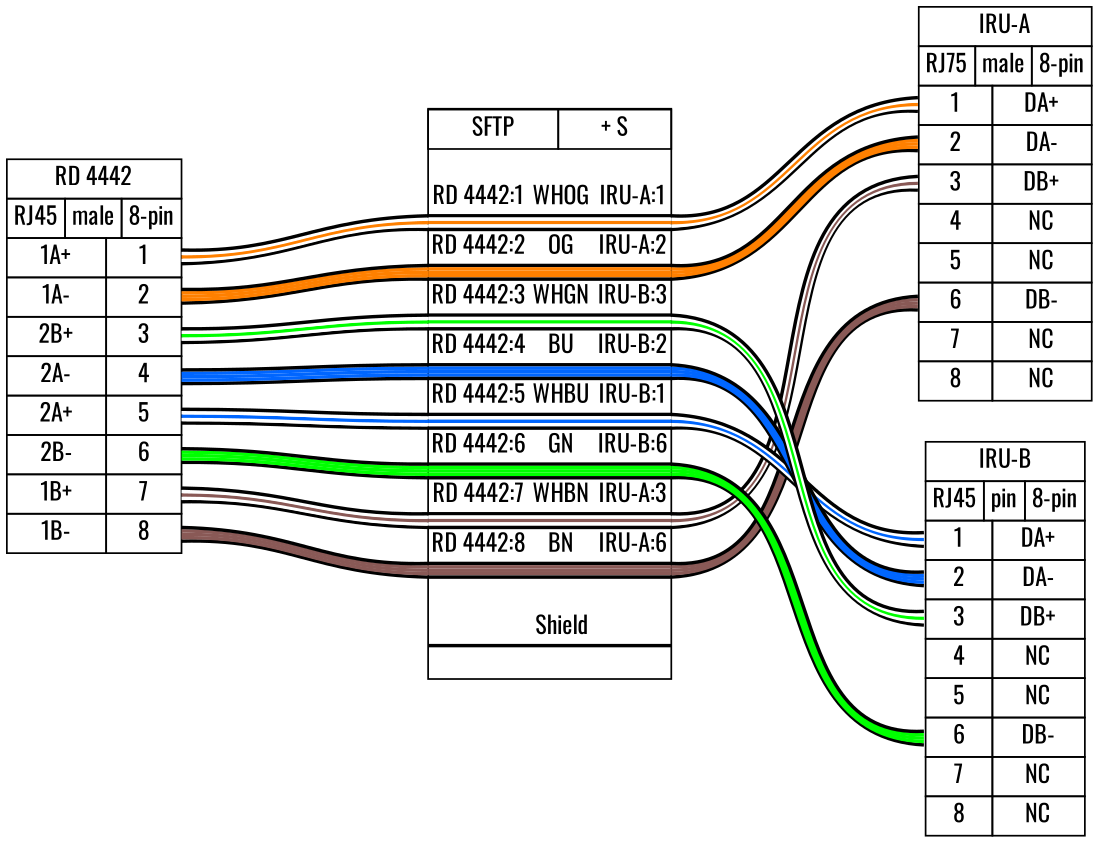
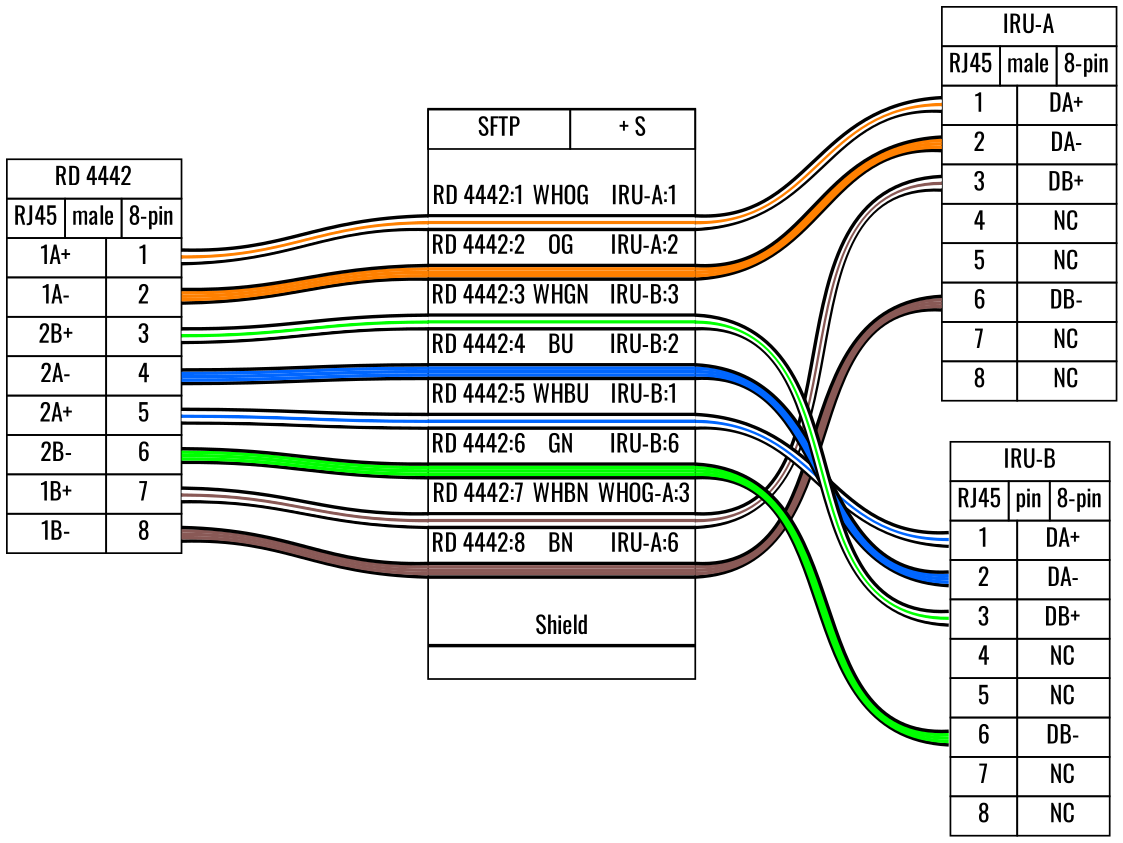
  graph {
    bgcolor=white
    fontname=Oswald
    nodesep=0.33
    rankdir=LR
    ranksep=2
    node [fillcolor=white fontname=Oswald margin=0 shape=none style=filled]
    edge [color="#000000:#ffffff:#ff8000:#ffffff:#000000" fontname=Oswald headport="p1l:w" style=bold]
    n1 [label=< <table border="0" cellspacing="0" cellpadding="0">  <tr><td>   <table border="0" cellspacing="0" cellpadding="3" cellborder="1"><tr>    <td balign="left">RD 4442</td>   </tr></table>  </td></tr>  <tr><td>   <table border="0" cellspacing="0" cellpadding="3" cellborder="1"><tr>    <td balign="left">RJ45</td>    <td balign="left">male</td>    <td balign="left">8-pin</td>   </tr></table>  </td></tr>  <tr><td>   <table border="0" cellspacing="0" cellpadding="3" cellborder="1">    <tr>     <td>1A+</td>     <td port="p1r">1</td>    </tr>    <tr>     <td>1A-</td>     <td port="p2r">2</td>    </tr>    <tr>     <td>2B+</td>     <td port="p3r">3</td>    </tr>    <tr>     <td>2A-</td>     <td port="p4r">4</td>    </tr>    <tr>     <td>2A+</td>     <td port="p5r">5</td>    </tr>    <tr>     <td>2B-</td>     <td port="p6r">6</td>    </tr>    <tr>     <td>1B+</td>     <td port="p7r">7</td>    </tr>    <tr>     <td>1B-</td>     <td port="p8r">8</td>    </tr>   </table>  </td></tr> </table> >]
-   n2 [label=< <table border="0" cellspacing="0" cellpadding="0">  <tr><td>   <table border="0" cellspacing="0" cellpadding="3" cellborder="1"><tr>    <td balign="left">SFTP</td>    <td balign="left">+ S</td>   </tr></table>  </td></tr>  <tr><td>   <table border="0" cellspacing="0" cellborder="0">    <tr><td>&nbsp;</td></tr>    <tr>     <td>RD 4442:1</td>     <td>WHOG</td>     <td>IRU-A:1</td>    </tr>    <tr>     <td colspan="3" border="0" cellspacing="0" cellpadding="0" port="w1" height="10">      <table cellspacing="0" cellborder="0" border="0">       <tr><td colspan="3" cellpadding="0" height="2" bgcolor="#000000" border="0"></td></tr>       <tr><td colspan="3" cellpadding="0" height="2" bgcolor="#ffffff" border="0"></td></tr>       <tr><td colspan="3" cellpadding="0" height="2" bgcolor="#ff8000" border="0"></td></tr>       <tr><td colspan="3" cellpadding="0" height="2" bgcolor="#ffffff" border="0"></td></tr>       <tr><td colspan="3" cellpadding="0" height="2" bgcolor="#000000" border="0"></td></tr>      </table>     </td>    </tr>    <tr>     <td>RD 4442:2</td>     <td>OG</td>     <td>IRU-A:2</td>    </tr>    <tr>     <td colspan="3" border="0" cellspacing="0" cellpadding="0" port="w2" height="10">      <table cellspacing="0" cellborder="0" border="0">       <tr><td colspan="3" cellpadding="0" height="2" bgcolor="#000000" border="0"></td></tr>       <tr><td colspan="3" cellpadding="0" height="2" bgcolor="#ff8000" border="0"></td></tr>       <tr><td colspan="3" cellpadding="0" height="2" bgcolor="#ff8000" border="0"></td></tr>       <tr><td colspan="3" cellpadding="0" height="2" bgcolor="#ff8000" border="0"></td></tr>       <tr><td colspan="3" cellpadding="0" height="2" bgcolor="#000000" border="0"></td></tr>      </table>     </td>    </tr>    <tr>     <td>RD 4442:3</td>     <td>WHGN</td>     <td>IRU-B:3</td>    </tr>    <tr>     <td colspan="3" border="0" cellspacing="0" cellpadding="0" port="w3" height="10">      <table cellspacing="0" cellborder="0" border="0">       <tr><td colspan="3" cellpadding="0" height="2" bgcolor="#000000" border="0"></td></tr>       <tr><td colspan="3" cellpadding="0" height="2" bgcolor="#ffffff" border="0"></td></tr>       <tr><td colspan="3" cellpadding="0" height="2" bgcolor="#00ff00" border="0"></td></tr>       <tr><td colspan="3" cellpadding="0" height="2" bgcolor="#ffffff" border="0"></td></tr>       <tr><td colspan="3" cellpadding="0" height="2" bgcolor="#000000" border="0"></td></tr>      </table>     </td>    </tr>    <tr>     <td>RD 4442:4</td>     <td>BU</td>     <td>IRU-B:2</td>    </tr>    <tr>     <td colspan="3" border="0" cellspacing="0" cellpadding="0" port="w4" height="10">      <table cellspacing="0" cellborder="0" border="0">       <tr><td colspan="3" cellpadding="0" height="2" bgcolor="#000000" border="0"></td></tr>       <tr><td colspan="3" cellpadding="0" height="2" bgcolor="#0066ff" border="0"></td></tr>       <tr><td colspan="3" cellpadding="0" height="2" bgcolor="#0066ff" border="0"></td></tr>       <tr><td colspan="3" cellpadding="0" height="2" bgcolor="#0066ff" border="0"></td></tr>       <tr><td colspan="3" cellpadding="0" height="2" bgcolor="#000000" border="0"></td></tr>      </table>     </td>    </tr>    <tr>     <td>RD 4442:5</td>     <td>WHBU</td>     <td>IRU-B:1</td>    </tr>    <tr>     <td colspan="3" border="0" cellspacing="0" cellpadding="0" port="w5" height="10">      <table cellspacing="0" cellborder="0" border="0">       <tr><td colspan="3" cellpadding="0" height="2" bgcolor="#000000" border="0"></td></tr>       <tr><td colspan="3" cellpadding="0" height="2" bgcolor="#ffffff" border="0"></td></tr>       <tr><td colspan="3" cellpadding="0" height="2" bgcolor="#0066ff" border="0"></td></tr>       <tr><td colspan="3" cellpadding="0" height="2" bgcolor="#ffffff" border="0"></td></tr>       <tr><td colspan="3" cellpadding="0" height="2" bgcolor="#000000" border="0"></td></tr>      </table>     </td>    </tr>    <tr>     <td>RD 4442:6</td>     <td>GN</td>     <td>IRU-B:6</td>    </tr>    <tr>     <td colspan="3" border="0" cellspacing="0" cellpadding="0" port="w6" height="10">      <table cellspacing="0" cellborder="0" border="0">       <tr><td colspan="3" cellpadding="0" height="2" bgcolor="#000000" border="0"></td></tr>       <tr><td colspan="3" cellpadding="0" height="2" bgcolor="#00ff00" border="0"></td></tr>       <tr><td colspan="3" cellpadding="0" height="2" bgcolor="#00ff00" border="0"></td></tr>       <tr><td colspan="3" cellpadding="0" height="2" bgcolor="#00ff00" border="0"></td></tr>       <tr><td colspan="3" cellpadding="0" height="2" bgcolor="#000000" border="0"></td></tr>      </table>     </td>    </tr>    <tr>     <td>RD 4442:7</td>     <td>WHBN</td>     <td>IRU-A:3</td>    </tr>    <tr>     <td colspan="3" border="0" cellspacing="0" cellpadding="0" port="w7" height="10">      <table cellspacing="0" cellborder="0" border="0">       <tr><td colspan="3" cellpadding="0" height="2" bgcolor="#000000" border="0"></td></tr>       <tr><td colspan="3" cellpadding="0" height="2" bgcolor="#ffffff" border="0"></td></tr>       <tr><td colspan="3" cellpadding="0" height="2" bgcolor="#895956" border="0"></td></tr>       <tr><td colspan="3" cellpadding="0" height="2" bgcolor="#ffffff" border="0"></td></tr>       <tr><td colspan="3" cellpadding="0" height="2" bgcolor="#000000" border="0"></td></tr>      </table>     </td>    </tr>    <tr>     <td>RD 4442:8</td>     <td>BN</td>     <td>IRU-A:6</td>    </tr>    <tr>     <td colspan="3" border="0" cellspacing="0" cellpadding="0" port="w8" height="10">      <table cellspacing="0" cellborder="0" border="0">       <tr><td colspan="3" cellpadding="0" height="2" bgcolor="#000000" border="0"></td></tr>       <tr><td colspan="3" cellpadding="0" height="2" bgcolor="#895956" border="0"></td></tr>       <tr><td colspan="3" cellpadding="0" height="2" bgcolor="#895956" border="0"></td></tr>       <tr><td colspan="3" cellpadding="0" height="2" bgcolor="#895956" border="0"></td></tr>       <tr><td colspan="3" cellpadding="0" height="2" bgcolor="#000000" border="0"></td></tr>      </table>     </td>    </tr>    <tr><td>&nbsp;</td></tr>    <tr>     <td><!-- s_in --></td>     <td>Shield</td>     <td><!-- s_out --></td>    </tr>    <tr><td colspan="3" cellpadding="0" height="2" bgcolor="#000000" border="0" port="ws"></td></tr>    <tr><td>&nbsp;</td></tr>   </table>  </td></tr> </table> > shape=box style=""]
-   n3 [label=< <table border="0" cellspacing="0" cellpadding="0">  <tr><td>   <table border="0" cellspacing="0" cellpadding="3" cellborder="1"><tr>    <td balign="left">IRU-A</td>   </tr></table>  </td></tr>  <tr><td>   <table border="0" cellspacing="0" cellpadding="3" cellborder="1"><tr>    <td balign="left">RJ75</td>    <td balign="left">male</td>    <td balign="left">8-pin</td>   </tr></table>  </td></tr>  <tr><td>   <table border="0" cellspacing="0" cellpadding="3" cellborder="1">    <tr>     <td port="p1l">1</td>     <td>DA+</td>    </tr>    <tr>     <td port="p2l">2</td>     <td>DA-</td>    </tr>    <tr>     <td port="p3l">3</td>     <td>DB+</td>    </tr>    <tr>     <td port="p4l">4</td>     <td>NC</td>    </tr>    <tr>     <td port="p5l">5</td>     <td>NC</td>    </tr>    <tr>     <td port="p6l">6</td>     <td>DB-</td>    </tr>    <tr>     <td port="p7l">7</td>     <td>NC</td>    </tr>    <tr>     <td port="p8l">8</td>     <td>NC</td>    </tr>   </table>  </td></tr> </table> >]
+   n2 [label=< <table border="0" cellspacing="0" cellpadding="0">  <tr><td>   <table border="0" cellspacing="0" cellpadding="3" cellborder="1"><tr>    <td balign="left">SFTP</td>    <td balign="left">+ S</td>   </tr></table>  </td></tr>  <tr><td>   <table border="0" cellspacing="0" cellborder="0">    <tr><td>&nbsp;</td></tr>    <tr>     <td>RD 4442:1</td>     <td>WHOG</td>     <td>IRU-A:1</td>    </tr>    <tr>     <td colspan="3" border="0" cellspacing="0" cellpadding="0" port="w1" height="10">      <table cellspacing="0" cellborder="0" border="0">       <tr><td colspan="3" cellpadding="0" height="2" bgcolor="#000000" border="0"></td></tr>       <tr><td colspan="3" cellpadding="0" height="2" bgcolor="#ffffff" border="0"></td></tr>       <tr><td colspan="3" cellpadding="0" height="2" bgcolor="#ff8000" border="0"></td></tr>       <tr><td colspan="3" cellpadding="0" height="2" bgcolor="#ffffff" border="0"></td></tr>       <tr><td colspan="3" cellpadding="0" height="2" bgcolor="#000000" border="0"></td></tr>      </table>     </td>    </tr>    <tr>     <td>RD 4442:2</td>     <td>OG</td>     <td>IRU-A:2</td>    </tr>    <tr>     <td colspan="3" border="0" cellspacing="0" cellpadding="0" port="w2" height="10">      <table cellspacing="0" cellborder="0" border="0">       <tr><td colspan="3" cellpadding="0" height="2" bgcolor="#000000" border="0"></td></tr>       <tr><td colspan="3" cellpadding="0" height="2" bgcolor="#ff8000" border="0"></td></tr>       <tr><td colspan="3" cellpadding="0" height="2" bgcolor="#ff8000" border="0"></td></tr>       <tr><td colspan="3" cellpadding="0" height="2" bgcolor="#ff8000" border="0"></td></tr>       <tr><td colspan="3" cellpadding="0" height="2" bgcolor="#000000" border="0"></td></tr>      </table>     </td>    </tr>    <tr>     <td>RD 4442:3</td>     <td>WHGN</td>     <td>IRU-B:3</td>    </tr>    <tr>     <td colspan="3" border="0" cellspacing="0" cellpadding="0" port="w3" height="10">      <table cellspacing="0" cellborder="0" border="0">       <tr><td colspan="3" cellpadding="0" height="2" bgcolor="#000000" border="0"></td></tr>       <tr><td colspan="3" cellpadding="0" height="2" bgcolor="#ffffff" border="0"></td></tr>       <tr><td colspan="3" cellpadding="0" height="2" bgcolor="#00ff00" border="0"></td></tr>       <tr><td colspan="3" cellpadding="0" height="2" bgcolor="#ffffff" border="0"></td></tr>       <tr><td colspan="3" cellpadding="0" height="2" bgcolor="#000000" border="0"></td></tr>      </table>     </td>    </tr>    <tr>     <td>RD 4442:4</td>     <td>BU</td>     <td>IRU-B:2</td>    </tr>    <tr>     <td colspan="3" border="0" cellspacing="0" cellpadding="0" port="w4" height="10">      <table cellspacing="0" cellborder="0" border="0">       <tr><td colspan="3" cellpadding="0" height="2" bgcolor="#000000" border="0"></td></tr>       <tr><td colspan="3" cellpadding="0" height="2" bgcolor="#0066ff" border="0"></td></tr>       <tr><td colspan="3" cellpadding="0" height="2" bgcolor="#0066ff" border="0"></td></tr>       <tr><td colspan="3" cellpadding="0" height="2" bgcolor="#0066ff" border="0"></td></tr>       <tr><td colspan="3" cellpadding="0" height="2" bgcolor="#000000" border="0"></td></tr>      </table>     </td>    </tr>    <tr>     <td>RD 4442:5</td>     <td>WHBU</td>     <td>IRU-B:1</td>    </tr>    <tr>     <td colspan="3" border="0" cellspacing="0" cellpadding="0" port="w5" height="10">      <table cellspacing="0" cellborder="0" border="0">       <tr><td colspan="3" cellpadding="0" height="2" bgcolor="#000000" border="0"></td></tr>       <tr><td colspan="3" cellpadding="0" height="2" bgcolor="#ffffff" border="0"></td></tr>       <tr><td colspan="3" cellpadding="0" height="2" bgcolor="#0066ff" border="0"></td></tr>       <tr><td colspan="3" cellpadding="0" height="2" bgcolor="#ffffff" border="0"></td></tr>       <tr><td colspan="3" cellpadding="0" height="2" bgcolor="#000000" border="0"></td></tr>      </table>     </td>    </tr>    <tr>     <td>RD 4442:6</td>     <td>GN</td>     <td>IRU-B:6</td>    </tr>    <tr>     <td colspan="3" border="0" cellspacing="0" cellpadding="0" port="w6" height="10">      <table cellspacing="0" cellborder="0" border="0">       <tr><td colspan="3" cellpadding="0" height="2" bgcolor="#000000" border="0"></td></tr>       <tr><td colspan="3" cellpadding="0" height="2" bgcolor="#00ff00" border="0"></td></tr>       <tr><td colspan="3" cellpadding="0" height="2" bgcolor="#00ff00" border="0"></td></tr>       <tr><td colspan="3" cellpadding="0" height="2" bgcolor="#00ff00" border="0"></td></tr>       <tr><td colspan="3" cellpadding="0" height="2" bgcolor="#000000" border="0"></td></tr>      </table>     </td>    </tr>    <tr>     <td>RD 4442:7</td>     <td>WHBN</td>     <td>WHOG-A:3</td>    </tr>    <tr>     <td colspan="3" border="0" cellspacing="0" cellpadding="0" port="w7" height="10">      <table cellspacing="0" cellborder="0" border="0">       <tr><td colspan="3" cellpadding="0" height="2" bgcolor="#000000" border="0"></td></tr>       <tr><td colspan="3" cellpadding="0" height="2" bgcolor="#ffffff" border="0"></td></tr>       <tr><td colspan="3" cellpadding="0" height="2" bgcolor="#895956" border="0"></td></tr>       <tr><td colspan="3" cellpadding="0" height="2" bgcolor="#ffffff" border="0"></td></tr>       <tr><td colspan="3" cellpadding="0" height="2" bgcolor="#000000" border="0"></td></tr>      </table>     </td>    </tr>    <tr>     <td>RD 4442:8</td>     <td>BN</td>     <td>IRU-A:6</td>    </tr>    <tr>     <td colspan="3" border="0" cellspacing="0" cellpadding="0" port="w8" height="10">      <table cellspacing="0" cellborder="0" border="0">       <tr><td colspan="3" cellpadding="0" height="2" bgcolor="#000000" border="0"></td></tr>       <tr><td colspan="3" cellpadding="0" height="2" bgcolor="#895956" border="0"></td></tr>       <tr><td colspan="3" cellpadding="0" height="2" bgcolor="#895956" border="0"></td></tr>       <tr><td colspan="3" cellpadding="0" height="2" bgcolor="#895956" border="0"></td></tr>       <tr><td colspan="3" cellpadding="0" height="2" bgcolor="#000000" border="0"></td></tr>      </table>     </td>    </tr>    <tr><td>&nbsp;</td></tr>    <tr>     <td><!-- s_in --></td>     <td>Shield</td>     <td><!-- s_out --></td>    </tr>    <tr><td colspan="3" cellpadding="0" height="2" bgcolor="#000000" border="0" port="ws"></td></tr>    <tr><td>&nbsp;</td></tr>   </table>  </td></tr> </table> > shape=box style=""]
+   n3 [label=< <table border="0" cellspacing="0" cellpadding="0">  <tr><td>   <table border="0" cellspacing="0" cellpadding="3" cellborder="1"><tr>    <td balign="left">IRU-A</td>   </tr></table>  </td></tr>  <tr><td>   <table border="0" cellspacing="0" cellpadding="3" cellborder="1"><tr>    <td balign="left">RJ45</td>    <td balign="left">male</td>    <td balign="left">8-pin</td>   </tr></table>  </td></tr>  <tr><td>   <table border="0" cellspacing="0" cellpadding="3" cellborder="1">    <tr>     <td port="p1l">1</td>     <td>DA+</td>    </tr>    <tr>     <td port="p2l">2</td>     <td>DA-</td>    </tr>    <tr>     <td port="p3l">3</td>     <td>DB+</td>    </tr>    <tr>     <td port="p4l">4</td>     <td>NC</td>    </tr>    <tr>     <td port="p5l">5</td>     <td>NC</td>    </tr>    <tr>     <td port="p6l">6</td>     <td>DB-</td>    </tr>    <tr>     <td port="p7l">7</td>     <td>NC</td>    </tr>    <tr>     <td port="p8l">8</td>     <td>NC</td>    </tr>   </table>  </td></tr> </table> >]
    n4 [label=< <table border="0" cellspacing="0" cellpadding="0">  <tr><td>   <table border="0" cellspacing="0" cellpadding="3" cellborder="1"><tr>    <td balign="left">IRU-B</td>   </tr></table>  </td></tr>  <tr><td>   <table border="0" cellspacing="0" cellpadding="3" cellborder="1"><tr>    <td balign="left">RJ45</td>    <td balign="left">pin</td>    <td balign="left">8-pin</td>   </tr></table>  </td></tr>  <tr><td>   <table border="0" cellspacing="0" cellpadding="3" cellborder="1">    <tr>     <td port="p1l">1</td>     <td>DA+</td>    </tr>    <tr>     <td port="p2l">2</td>     <td>DA-</td>    </tr>    <tr>     <td port="p3l">3</td>     <td>DB+</td>    </tr>    <tr>     <td port="p4l">4</td>     <td>NC</td>    </tr>    <tr>     <td port="p5l">5</td>     <td>NC</td>    </tr>    <tr>     <td port="p6l">6</td>     <td>DB-</td>    </tr>    <tr>     <td port="p7l">7</td>     <td>NC</td>    </tr>    <tr>     <td port="p8l">8</td>     <td>NC</td>    </tr>   </table>  </td></tr> </table> >]
    n1 -- n2 [headport="w1:w" tailport="p1r:e"]
    n1 -- n2 [color="#000000:#ff8000:#ff8000:#ff8000:#000000" headport="w2:w" tailport="p2r:e"]
    n1 -- n2 [color="#000000:#ffffff:#895956:#ffffff:#000000" headport="w7:w" tailport="p7r:e"]
    n1 -- n2 [color="#000000:#895956:#895956:#895956:#000000" headport="w8:w" tailport="p8r:e"]
    n1 -- n2 [color="#000000:#ffffff:#0066ff:#ffffff:#000000" headport="w5:w" tailport="p5r:e"]
    n1 -- n2 [color="#000000:#0066ff:#0066ff:#0066ff:#000000" headport="w4:w" tailport="p4r:e"]
    n1 -- n2 [color="#000000:#ffffff:#00ff00:#ffffff:#000000" headport="w3:w" tailport="p3r:e"]
    n1 -- n2 [color="#000000:#00ff00:#00ff00:#00ff00:#000000" headport="w6:w" tailport="p6r:e"]
    n2 -- n3 [tailport="w1:e"]
    n2 -- n3 [color="#000000:#ff8000:#ff8000:#ff8000:#000000" headport="p2l:w" tailport="w2:e"]
    n2 -- n3 [color="#000000:#ffffff:#895956:#ffffff:#000000" headport="p3l:w" tailport="w7:e"]
    n2 -- n3 [color="#000000:#895956:#895956:#895956:#000000" headport="p6l:w" tailport="w8:e"]
    n2 -- n4 [color="#000000:#ffffff:#0066ff:#ffffff:#000000" tailport="w5:e"]
    n2 -- n4 [color="#000000:#0066ff:#0066ff:#0066ff:#000000" headport="p2l:w" tailport="w4:e"]
    n2 -- n4 [color="#000000:#ffffff:#00ff00:#ffffff:#000000" headport="p3l:w" tailport="w3:e"]
    n2 -- n4 [color="#000000:#00ff00:#00ff00:#00ff00:#000000" headport="p6l:w" tailport="w6:e"]
  }
